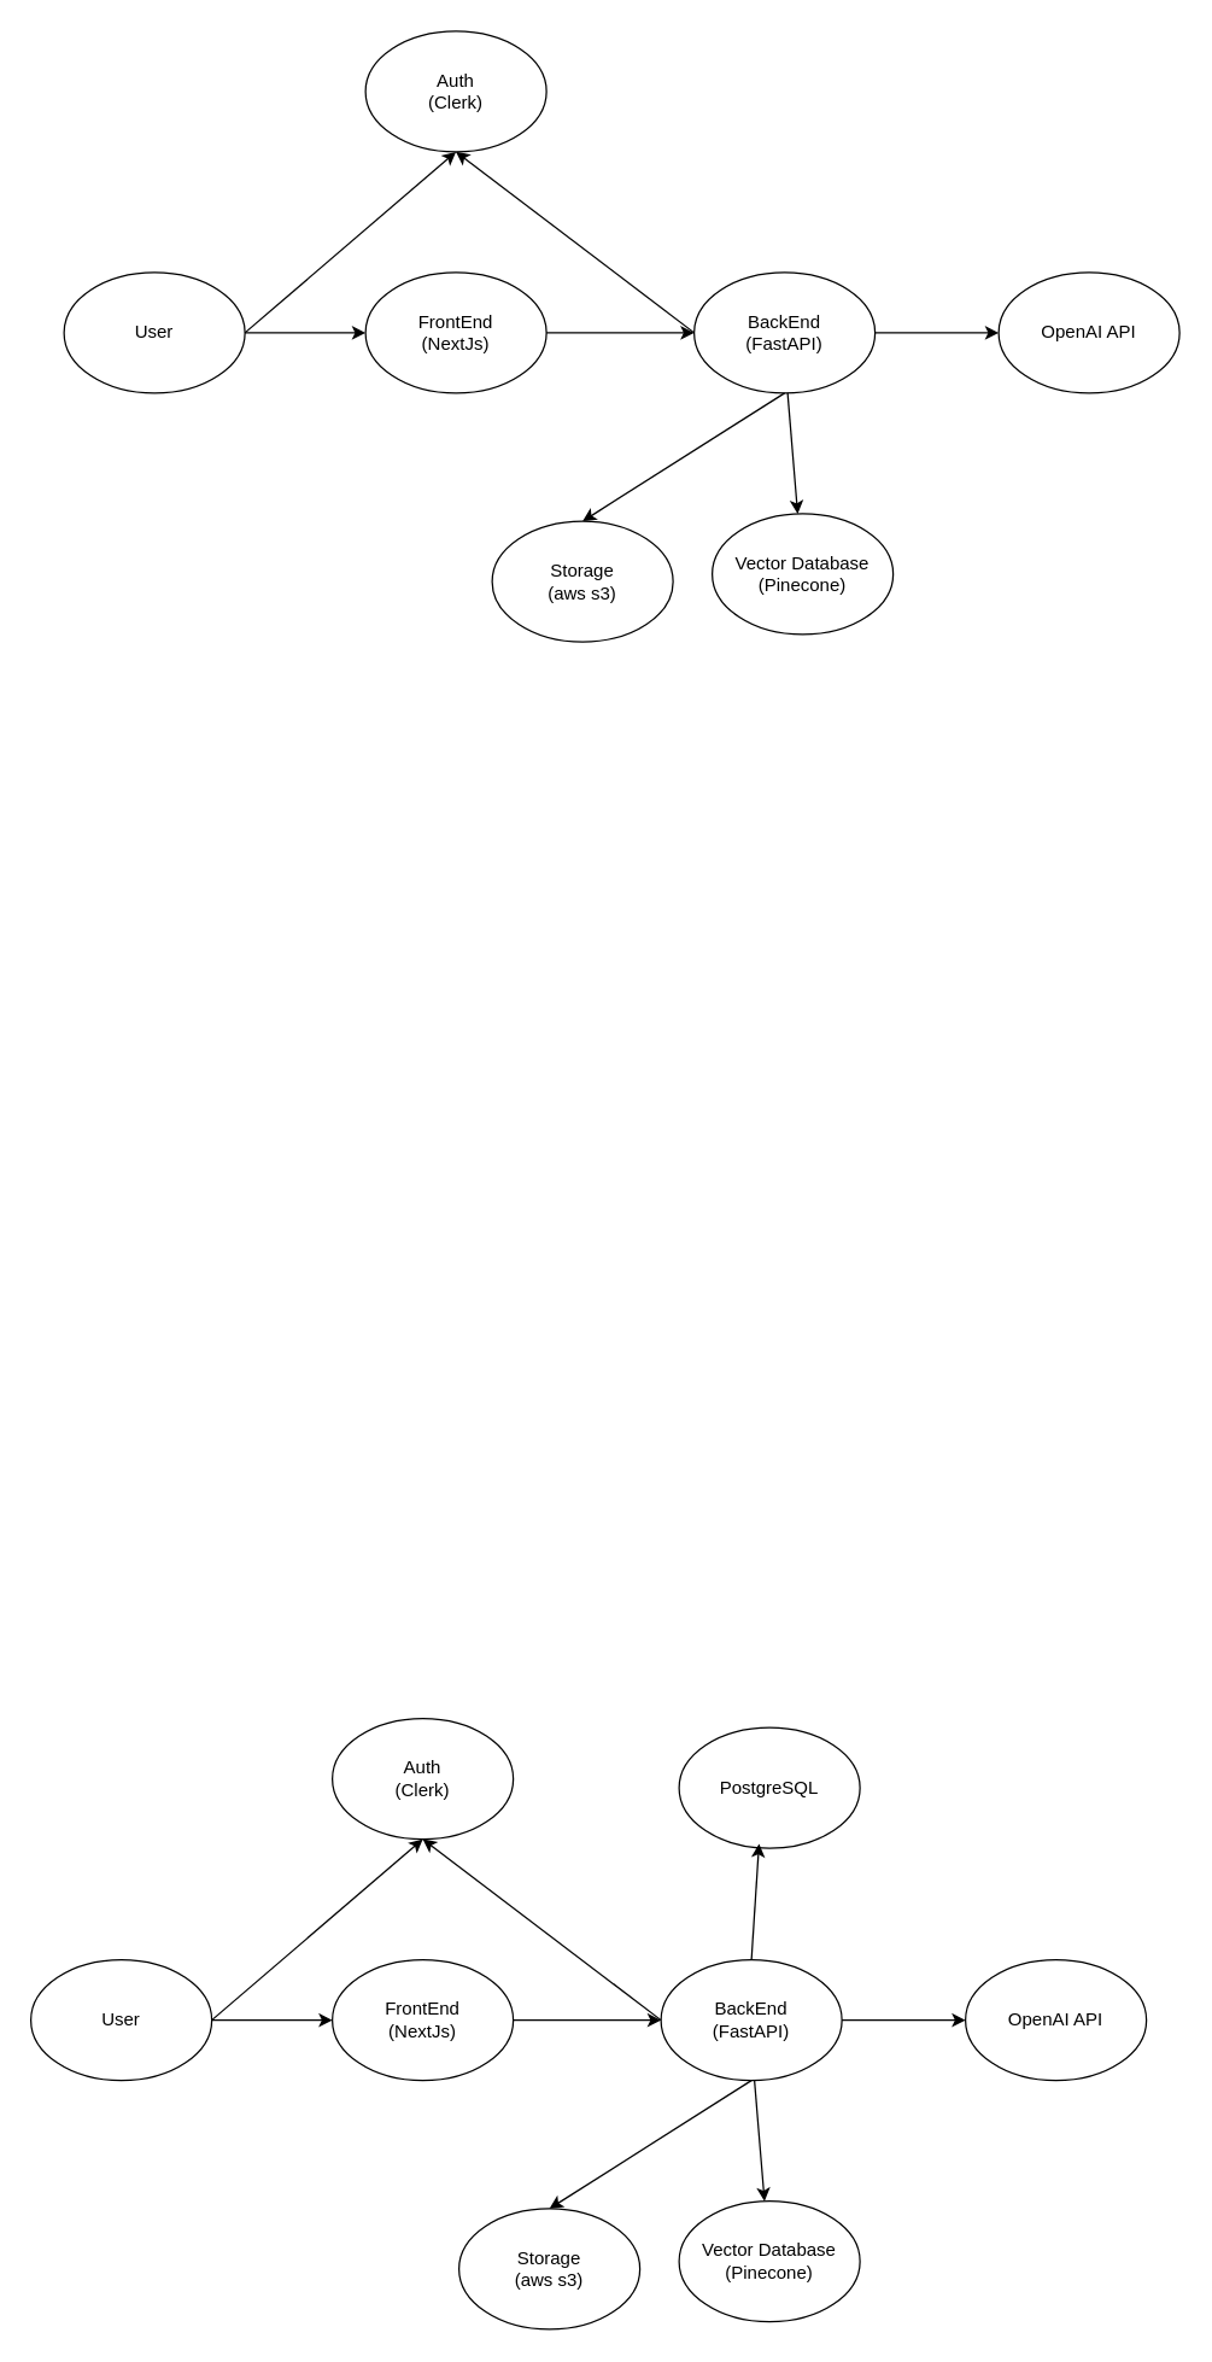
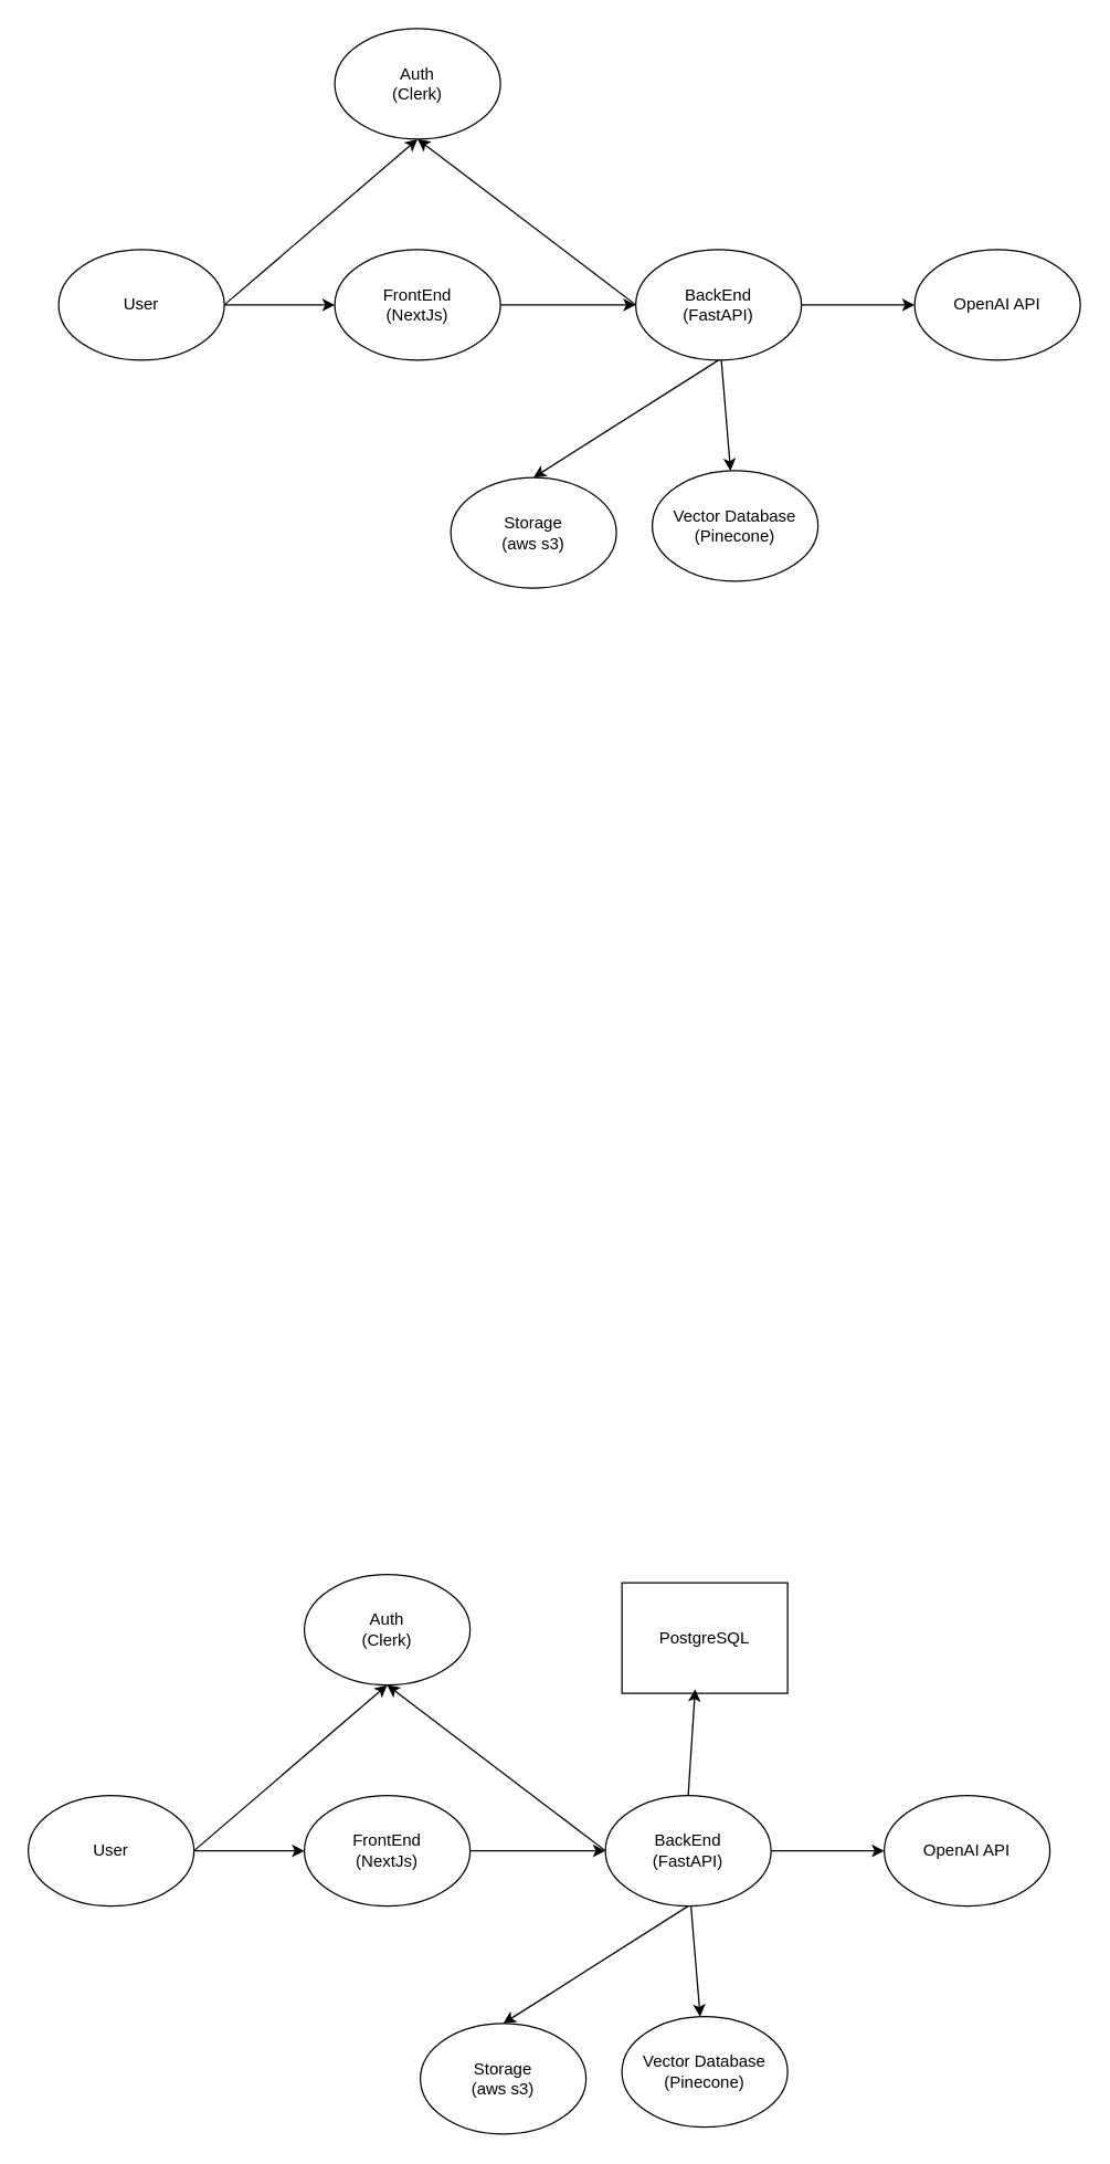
  <mxCell id="0" />
  <mxCell id="1" parent="0" />
  <mxCell id="2" value="BackEnd&lt;div&gt;(FastAPI)&lt;/div&gt;" style="ellipse;whiteSpace=wrap;html=1;" vertex="1" parent="1"><mxGeometry x="460" y="180" width="120" height="80" as="geometry" /></mxCell>
  <mxCell id="3" value="FrontEnd&lt;div&gt;(NextJs)&lt;/div&gt;" style="ellipse;whiteSpace=wrap;html=1;" vertex="1" parent="1"><mxGeometry x="242" y="180" width="120" height="80" as="geometry" /></mxCell>
  <mxCell id="4" value="User" style="ellipse;whiteSpace=wrap;html=1;" vertex="1" parent="1"><mxGeometry x="42" y="180" width="120" height="80" as="geometry" /></mxCell>
  <mxCell id="5" value="Auth&lt;div&gt;(Clerk)&lt;/div&gt;" style="ellipse;whiteSpace=wrap;html=1;" vertex="1" parent="1"><mxGeometry x="242" y="20" width="120" height="80" as="geometry" /></mxCell>
  <mxCell id="6" value="Vector Database&lt;div&gt;(Pinecone)&lt;/div&gt;" style="ellipse;whiteSpace=wrap;html=1;" vertex="1" parent="1"><mxGeometry x="472" y="340" width="120" height="80" as="geometry" /></mxCell>
  <mxCell id="7" value="Storage&lt;div&gt;&lt;span style=&quot;background-color: transparent; color: light-dark(rgb(0, 0, 0), rgb(255, 255, 255));&quot;&gt;(aws s3)&lt;/span&gt;&lt;/div&gt;" style="ellipse;whiteSpace=wrap;html=1;" vertex="1" parent="1"><mxGeometry x="326" y="345" width="120" height="80" as="geometry" /></mxCell>
  <mxCell id="8" value="OpenAI API" style="ellipse;whiteSpace=wrap;html=1;" vertex="1" parent="1"><mxGeometry x="662" y="180" width="120" height="80" as="geometry" /></mxCell>
  <mxCell id="9" value="" style="endArrow=classic;html=1;rounded=0;exitX=1;exitY=0.5;exitDx=0;exitDy=0;entryX=0;entryY=0.5;entryDx=0;entryDy=0;" edge="1" parent="1" source="4" target="3"><mxGeometry width="50" height="50" relative="1" as="geometry"><mxPoint x="162" y="320" as="sourcePoint" /><mxPoint x="212" y="270" as="targetPoint" /></mxGeometry></mxCell>
  <mxCell id="10" value="" style="endArrow=classic;html=1;rounded=0;exitX=1;exitY=0.5;exitDx=0;exitDy=0;entryX=0.5;entryY=1;entryDx=0;entryDy=0;" edge="1" parent="1" source="4" target="5"><mxGeometry width="50" height="50" relative="1" as="geometry"><mxPoint x="172" y="230" as="sourcePoint" /><mxPoint x="252" y="230" as="targetPoint" /></mxGeometry></mxCell>
  <mxCell id="11" value="" style="endArrow=classic;html=1;rounded=0;exitX=1;exitY=0.5;exitDx=0;exitDy=0;entryX=0;entryY=0.5;entryDx=0;entryDy=0;" edge="1" parent="1" source="3" target="2"><mxGeometry width="50" height="50" relative="1" as="geometry"><mxPoint x="172" y="230" as="sourcePoint" /><mxPoint x="252" y="230" as="targetPoint" /></mxGeometry></mxCell>
  <mxCell id="12" value="" style="endArrow=classic;html=1;rounded=0;exitX=0;exitY=0.5;exitDx=0;exitDy=0;entryX=0.5;entryY=1;entryDx=0;entryDy=0;" edge="1" parent="1" source="2" target="5"><mxGeometry width="50" height="50" relative="1" as="geometry"><mxPoint x="172" y="230" as="sourcePoint" /><mxPoint x="252" y="70" as="targetPoint" /></mxGeometry></mxCell>
  <mxCell id="13" value="" style="endArrow=classic;html=1;rounded=0;exitX=1;exitY=0.5;exitDx=0;exitDy=0;entryX=0;entryY=0.5;entryDx=0;entryDy=0;" edge="1" parent="1" source="2" target="8"><mxGeometry width="50" height="50" relative="1" as="geometry"><mxPoint x="372" y="230" as="sourcePoint" /><mxPoint x="472" y="230" as="targetPoint" /></mxGeometry></mxCell>
  <mxCell id="14" value="" style="endArrow=classic;html=1;rounded=0;exitX=0.5;exitY=1;exitDx=0;exitDy=0;entryX=0.5;entryY=0;entryDx=0;entryDy=0;" edge="1" parent="1" source="2" target="7"><mxGeometry width="50" height="50" relative="1" as="geometry"><mxPoint x="362" y="330" as="sourcePoint" /><mxPoint x="412" y="280" as="targetPoint" /></mxGeometry></mxCell>
  <mxCell id="15" value="" style="endArrow=classic;html=1;rounded=0;" edge="1" parent="1" target="6"><mxGeometry width="50" height="50" relative="1" as="geometry"><mxPoint x="522" y="260" as="sourcePoint" /><mxPoint x="396" y="355" as="targetPoint" /></mxGeometry></mxCell>
  <mxCell id="16" value="BackEnd&lt;div&gt;(FastAPI)&lt;/div&gt;" style="ellipse;whiteSpace=wrap;html=1;" vertex="1" parent="1"><mxGeometry x="438" y="1299" width="120" height="80" as="geometry" /></mxCell>
  <mxCell id="17" value="FrontEnd&lt;div&gt;(NextJs)&lt;/div&gt;" style="ellipse;whiteSpace=wrap;html=1;" vertex="1" parent="1"><mxGeometry x="220" y="1299" width="120" height="80" as="geometry" /></mxCell>
  <mxCell id="18" value="User" style="ellipse;whiteSpace=wrap;html=1;" vertex="1" parent="1"><mxGeometry x="20" y="1299" width="120" height="80" as="geometry" /></mxCell>
  <mxCell id="19" value="Auth&lt;div&gt;(Clerk)&lt;/div&gt;" style="ellipse;whiteSpace=wrap;html=1;" vertex="1" parent="1"><mxGeometry x="220" y="1139" width="120" height="80" as="geometry" /></mxCell>
  <mxCell id="20" value="Vector Database&lt;div&gt;(Pinecone)&lt;/div&gt;" style="ellipse;whiteSpace=wrap;html=1;" vertex="1" parent="1"><mxGeometry x="450" y="1459" width="120" height="80" as="geometry" /></mxCell>
  <mxCell id="21" value="Storage&lt;div&gt;&lt;span style=&quot;background-color: transparent; color: light-dark(rgb(0, 0, 0), rgb(255, 255, 255));&quot;&gt;(aws s3)&lt;/span&gt;&lt;/div&gt;" style="ellipse;whiteSpace=wrap;html=1;" vertex="1" parent="1"><mxGeometry x="304" y="1464" width="120" height="80" as="geometry" /></mxCell>
  <mxCell id="22" value="OpenAI API" style="ellipse;whiteSpace=wrap;html=1;" vertex="1" parent="1"><mxGeometry x="640" y="1299" width="120" height="80" as="geometry" /></mxCell>
  <mxCell id="23" value="" style="endArrow=classic;html=1;rounded=0;exitX=1;exitY=0.5;exitDx=0;exitDy=0;entryX=0;entryY=0.5;entryDx=0;entryDy=0;" edge="1" parent="1" source="18" target="17"><mxGeometry width="50" height="50" relative="1" as="geometry"><mxPoint x="140" y="1439" as="sourcePoint" /><mxPoint x="190" y="1389" as="targetPoint" /></mxGeometry></mxCell>
  <mxCell id="24" value="" style="endArrow=classic;html=1;rounded=0;exitX=1;exitY=0.5;exitDx=0;exitDy=0;entryX=0.5;entryY=1;entryDx=0;entryDy=0;" edge="1" parent="1" source="18" target="19"><mxGeometry width="50" height="50" relative="1" as="geometry"><mxPoint x="150" y="1349" as="sourcePoint" /><mxPoint x="230" y="1349" as="targetPoint" /></mxGeometry></mxCell>
  <mxCell id="25" value="" style="endArrow=classic;html=1;rounded=0;exitX=1;exitY=0.5;exitDx=0;exitDy=0;entryX=0;entryY=0.5;entryDx=0;entryDy=0;" edge="1" parent="1" source="17" target="16"><mxGeometry width="50" height="50" relative="1" as="geometry"><mxPoint x="150" y="1349" as="sourcePoint" /><mxPoint x="230" y="1349" as="targetPoint" /></mxGeometry></mxCell>
  <mxCell id="26" value="" style="endArrow=classic;html=1;rounded=0;exitX=0;exitY=0.5;exitDx=0;exitDy=0;entryX=0.5;entryY=1;entryDx=0;entryDy=0;" edge="1" parent="1" source="16" target="19"><mxGeometry width="50" height="50" relative="1" as="geometry"><mxPoint x="150" y="1349" as="sourcePoint" /><mxPoint x="230" y="1189" as="targetPoint" /></mxGeometry></mxCell>
  <mxCell id="27" value="" style="endArrow=classic;html=1;rounded=0;exitX=1;exitY=0.5;exitDx=0;exitDy=0;entryX=0;entryY=0.5;entryDx=0;entryDy=0;" edge="1" parent="1" source="16" target="22"><mxGeometry width="50" height="50" relative="1" as="geometry"><mxPoint x="350" y="1349" as="sourcePoint" /><mxPoint x="450" y="1349" as="targetPoint" /></mxGeometry></mxCell>
  <mxCell id="28" value="" style="endArrow=classic;html=1;rounded=0;exitX=0.5;exitY=1;exitDx=0;exitDy=0;entryX=0.5;entryY=0;entryDx=0;entryDy=0;" edge="1" parent="1" source="16" target="21"><mxGeometry width="50" height="50" relative="1" as="geometry"><mxPoint x="340" y="1449" as="sourcePoint" /><mxPoint x="390" y="1399" as="targetPoint" /></mxGeometry></mxCell>
  <mxCell id="29" value="" style="endArrow=classic;html=1;rounded=0;" edge="1" parent="1" target="20"><mxGeometry width="50" height="50" relative="1" as="geometry"><mxPoint x="500" y="1379" as="sourcePoint" /><mxPoint x="374" y="1474" as="targetPoint" /></mxGeometry></mxCell>
- <mxCell id="30" value="PostgreSQL" style="ellipse;whiteSpace=wrap;html=1;" vertex="1" parent="1"><mxGeometry x="450" y="1145" width="120" height="80" as="geometry" /></mxCell>
+ <mxCell id="30" value="PostgreSQL" style="whiteSpace=wrap;html=1;rounded=0;" vertex="1" parent="1"><mxGeometry x="450" y="1145" width="120" height="80" as="geometry" /></mxCell>
  <mxCell id="31" value="" style="endArrow=classic;html=1;rounded=0;entryX=0.442;entryY=0.963;entryDx=0;entryDy=0;entryPerimeter=0;exitX=0.5;exitY=0;exitDx=0;exitDy=0;" edge="1" parent="1" source="16" target="30"><mxGeometry width="50" height="50" relative="1" as="geometry"><mxPoint x="510" y="1389" as="sourcePoint" /><mxPoint x="517" y="1469" as="targetPoint" /></mxGeometry></mxCell>
